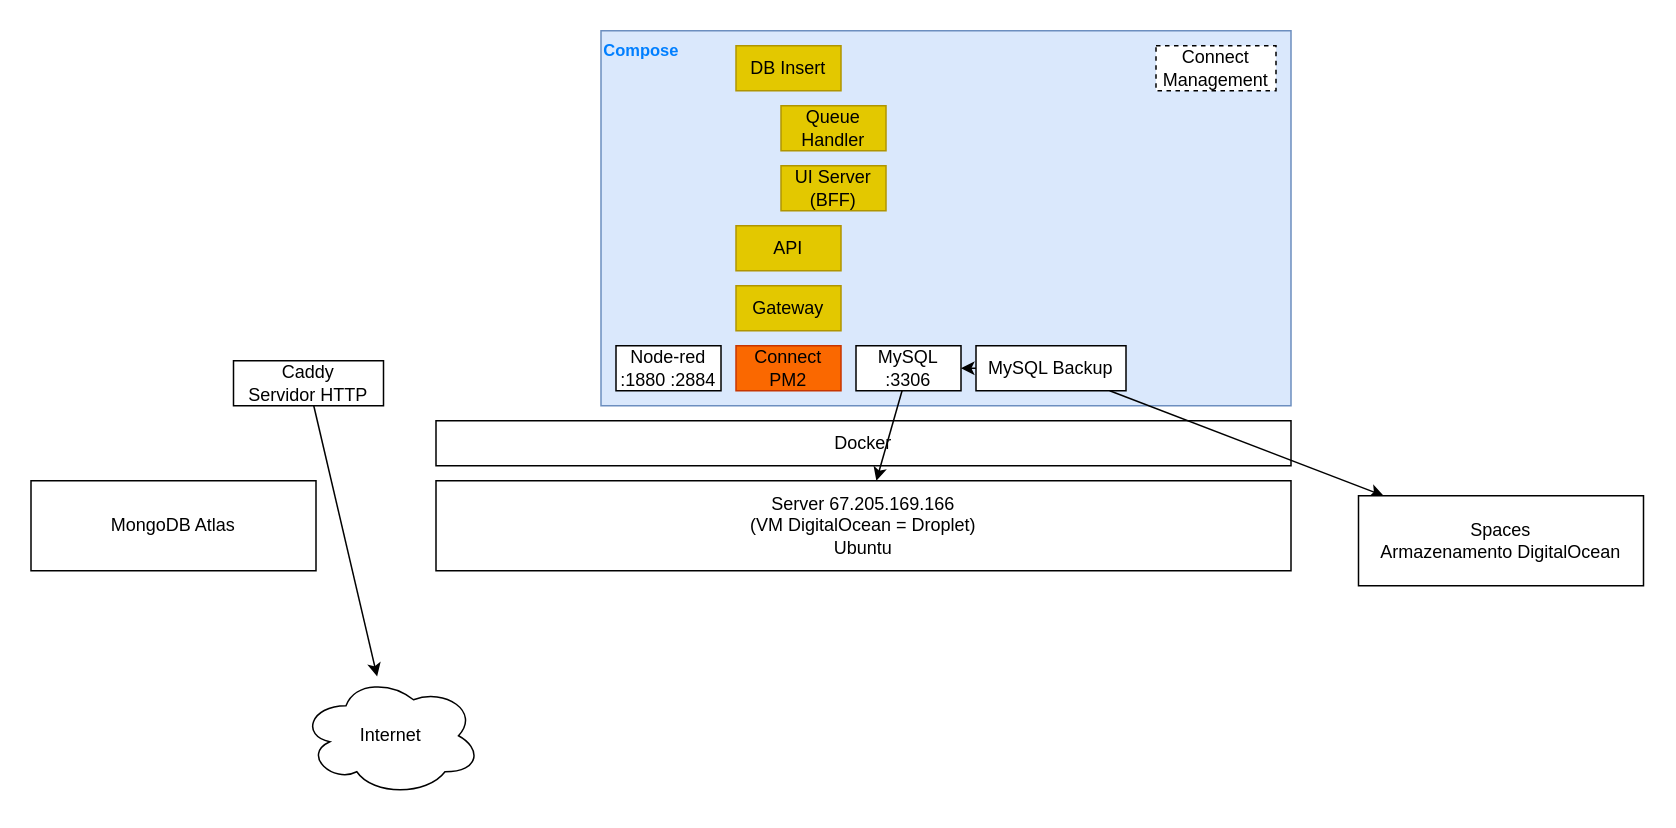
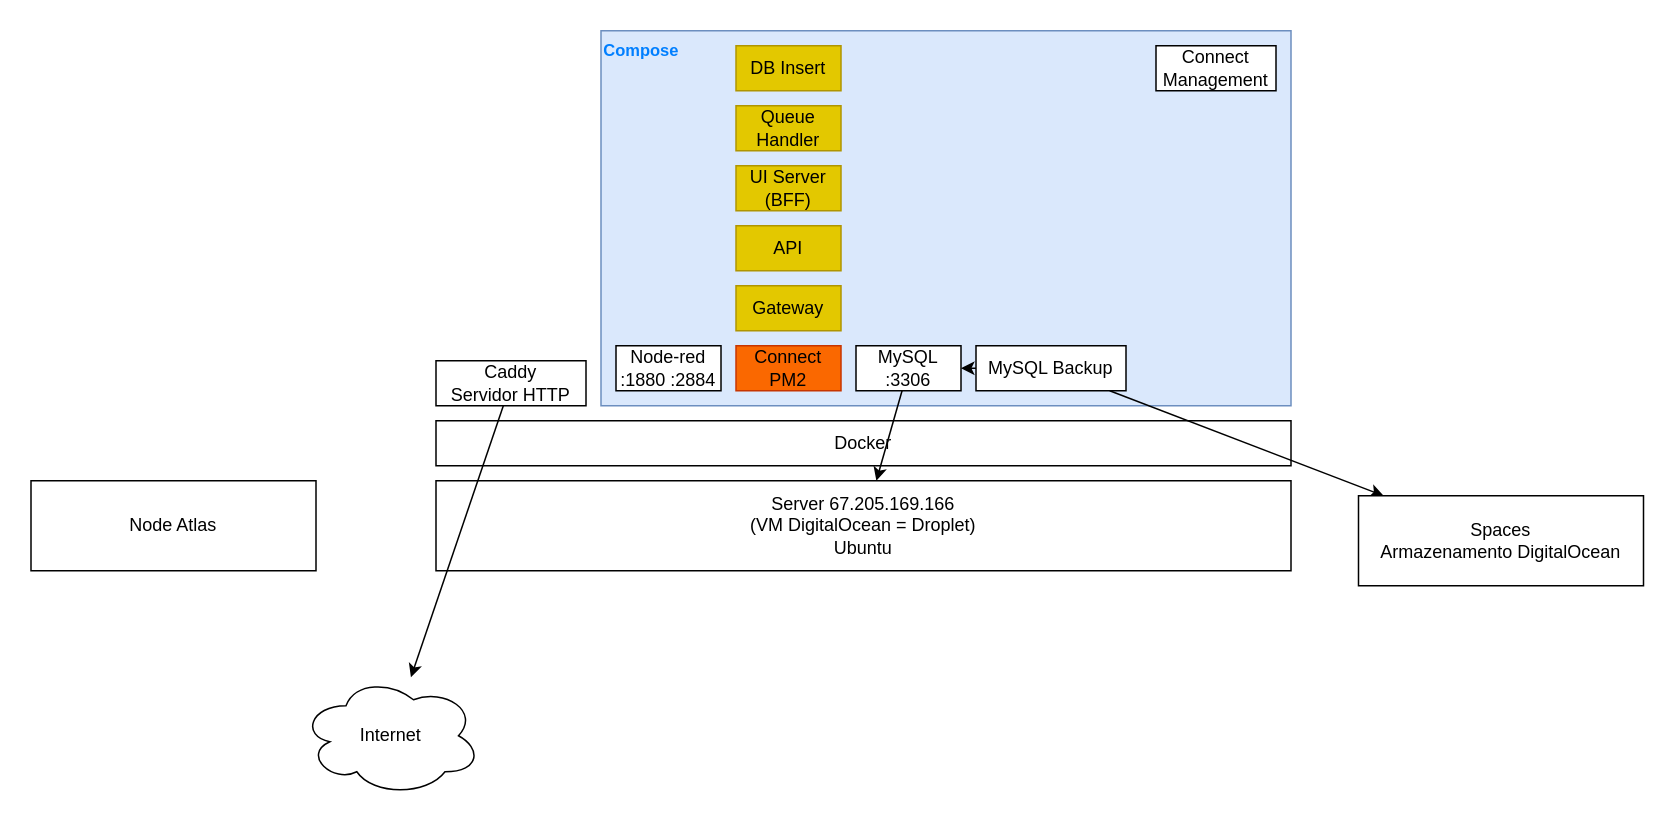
  <mxCell id="0" />
  <mxCell id="1" parent="0" />
  <mxCell id="2" value="Compose" style="rounded=0;whiteSpace=wrap;html=1;fillColor=#dae8fc;strokeColor=#6c8ebf;align=left;verticalAlign=top;fontSize=11;fontStyle=1;fontColor=#007FFF;" vertex="1" parent="1"><mxGeometry x="400" y="20" width="460" height="250" as="geometry" /></mxCell>
  <mxCell id="3" value="Server 67.205.169.166&lt;br&gt;(VM DigitalOcean = Droplet)&lt;br&gt;Ubuntu" style="rounded=0;whiteSpace=wrap;html=1;" parent="1" vertex="1"><mxGeometry x="290" y="320" width="570" height="60" as="geometry" /></mxCell>
  <mxCell id="4" value="Docker" style="rounded=0;whiteSpace=wrap;html=1;" parent="1" vertex="1"><mxGeometry x="290" y="280" width="570" height="30" as="geometry" /></mxCell>
  <mxCell id="5" style="edgeStyle=none;html=1;" parent="1" source="6" target="17" edge="1"><mxGeometry relative="1" as="geometry" /></mxCell>
- <mxCell id="6" value="Caddy&lt;br&gt;Servidor HTTP" style="rounded=0;whiteSpace=wrap;html=1;" parent="1" vertex="1"><mxGeometry x="155" y="240" width="100" height="30" as="geometry" /></mxCell>
+ <mxCell id="6" value="Caddy&lt;br&gt;Servidor HTTP" style="rounded=0;whiteSpace=wrap;html=1;" parent="1" vertex="1"><mxGeometry x="290" y="240" width="100" height="30" as="geometry" /></mxCell>
  <mxCell id="7" style="edgeStyle=none;html=1;" parent="1" source="8" target="3" edge="1"><mxGeometry relative="1" as="geometry" /></mxCell>
  <mxCell id="8" value="MySQL&lt;br&gt;:3306" style="rounded=0;whiteSpace=wrap;html=1;" parent="1" vertex="1"><mxGeometry x="570" y="230" width="70" height="30" as="geometry" /></mxCell>
  <mxCell id="9" value="" style="edgeStyle=none;html=1;" parent="1" source="11" target="8" edge="1"><mxGeometry relative="1" as="geometry" /></mxCell>
  <mxCell id="10" style="edgeStyle=none;html=1;" parent="1" source="11" target="16" edge="1"><mxGeometry relative="1" as="geometry" /></mxCell>
  <mxCell id="11" value="MySQL Backup" style="rounded=0;whiteSpace=wrap;html=1;" parent="1" vertex="1"><mxGeometry x="650" y="230" width="100" height="30" as="geometry" /></mxCell>
  <mxCell id="12" value="Node-red&lt;br&gt;:1880 :2884" style="rounded=0;whiteSpace=wrap;html=1;" parent="1" vertex="1"><mxGeometry x="410" y="230" width="70" height="30" as="geometry" /></mxCell>
- <mxCell id="13" value="MongoDB Atlas" style="rounded=0;whiteSpace=wrap;html=1;" parent="1" vertex="1"><mxGeometry x="20" y="320" width="190" height="60" as="geometry" /></mxCell>
+ <mxCell id="13" value="Node Atlas" style="rounded=0;whiteSpace=wrap;html=1;" parent="1" vertex="1"><mxGeometry x="20" y="320" width="190" height="60" as="geometry" /></mxCell>
  <mxCell id="14" value="Connect&lt;br&gt;PM2" style="rounded=0;whiteSpace=wrap;html=1;fillColor=#fa6800;fontColor=#000000;strokeColor=#C73500;" parent="1" vertex="1"><mxGeometry x="490" y="230" width="70" height="30" as="geometry" /></mxCell>
- <mxCell id="15" value="Connect Management" style="rounded=0;whiteSpace=wrap;html=1;dashed=1;" parent="1" vertex="1"><mxGeometry x="770" y="30" width="80" height="30" as="geometry" /></mxCell>
+ <mxCell id="15" value="Connect Management" style="rounded=0;whiteSpace=wrap;html=1;dashed=0;" parent="1" vertex="1"><mxGeometry x="770" y="30" width="80" height="30" as="geometry" /></mxCell>
  <mxCell id="16" value="Spaces&lt;br&gt;Armazenamento DigitalOcean" style="rounded=0;whiteSpace=wrap;html=1;" parent="1" vertex="1"><mxGeometry x="905" y="330" width="190" height="60" as="geometry" /></mxCell>
  <mxCell id="17" value="Internet" style="ellipse;shape=cloud;whiteSpace=wrap;html=1;" parent="1" vertex="1"><mxGeometry x="200" y="450" width="120" height="80" as="geometry" /></mxCell>
- <mxCell id="18" value="Queue Handler" style="rounded=0;whiteSpace=wrap;html=1;fillColor=#e3c800;fontColor=#000000;strokeColor=#B09500;" parent="1" vertex="1"><mxGeometry x="520" y="70" width="70" height="30" as="geometry" /></mxCell>
+ <mxCell id="18" value="Queue Handler" style="rounded=0;whiteSpace=wrap;html=1;fillColor=#e3c800;fontColor=#000000;strokeColor=#B09500;" parent="1" vertex="1"><mxGeometry x="490" y="70" width="70" height="30" as="geometry" /></mxCell>
  <mxCell id="19" value="DB Insert" style="rounded=0;whiteSpace=wrap;html=1;fillColor=#e3c800;fontColor=#000000;strokeColor=#B09500;" parent="1" vertex="1"><mxGeometry x="490" y="30" width="70" height="30" as="geometry" /></mxCell>
  <mxCell id="20" value="Gateway" style="rounded=0;whiteSpace=wrap;html=1;fillColor=#e3c800;fontColor=#000000;strokeColor=#B09500;" parent="1" vertex="1"><mxGeometry x="490" y="190" width="70" height="30" as="geometry" /></mxCell>
- <mxCell id="21" value="UI Server&lt;br&gt;(BFF)" style="rounded=0;whiteSpace=wrap;html=1;fillColor=#e3c800;fontColor=#000000;strokeColor=#B09500;" parent="1" vertex="1"><mxGeometry x="520" y="110" width="70" height="30" as="geometry" /></mxCell>
+ <mxCell id="21" value="UI Server&lt;br&gt;(BFF)" style="rounded=0;whiteSpace=wrap;html=1;fillColor=#e3c800;fontColor=#000000;strokeColor=#B09500;" parent="1" vertex="1"><mxGeometry x="490" y="110" width="70" height="30" as="geometry" /></mxCell>
  <mxCell id="22" value="API" style="rounded=0;whiteSpace=wrap;html=1;fillColor=#e3c800;fontColor=#000000;strokeColor=#B09500;" parent="1" vertex="1"><mxGeometry x="490" y="150" width="70" height="30" as="geometry" /></mxCell>
